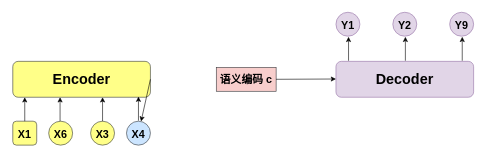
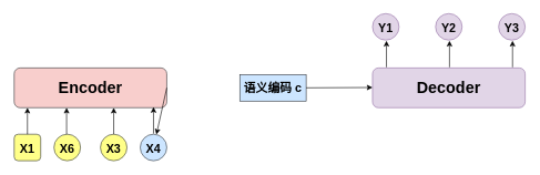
  <mxCell id="0" />
  <mxCell id="1" parent="0" />
- <mxCell id="2" value="&lt;font style=&quot;font-size: 24px&quot;&gt;&lt;b&gt;Encoder&lt;/b&gt;&lt;/font&gt;" style="rounded=1;whiteSpace=wrap;html=1;fillColor=#ffff88;strokeColor=#36393d;" vertex="1" parent="1"><mxGeometry x="20" y="102" width="230" height="60" as="geometry" /></mxCell>
+ <mxCell id="2" value="&lt;font style=&quot;font-size: 24px&quot;&gt;&lt;b&gt;Encoder&lt;/b&gt;&lt;/font&gt;" style="rounded=1;whiteSpace=wrap;html=1;fillColor=#f8cecc;strokeColor=#36393d;" vertex="1" parent="1"><mxGeometry x="20" y="102" width="230" height="60" as="geometry" /></mxCell>
  <mxCell id="3" value="&lt;font style=&quot;font-size: 24px&quot;&gt;&lt;b&gt;Decoder&lt;/b&gt;&lt;/font&gt;" style="rounded=1;whiteSpace=wrap;html=1;fillColor=#e1d5e7;strokeColor=#9673a6;" vertex="1" parent="1"><mxGeometry x="560" y="102" width="230" height="60" as="geometry" /></mxCell>
- <mxCell id="4" value="&lt;font style=&quot;font-size: 18px&quot;&gt;&lt;b&gt;语义编码 c&lt;/b&gt;&lt;/font&gt;" style="rounded=0;whiteSpace=wrap;html=1;fillColor=#f8cecc;strokeColor=#36393d;" vertex="1" parent="1"><mxGeometry x="360" y="112" width="100" height="40" as="geometry" /></mxCell>
+ <mxCell id="4" value="&lt;font style=&quot;font-size: 18px&quot;&gt;&lt;b&gt;语义编码 c&lt;/b&gt;&lt;/font&gt;" style="rounded=0;whiteSpace=wrap;html=1;fillColor=#cce5ff;strokeColor=#36393d;" vertex="1" parent="1"><mxGeometry x="360" y="112" width="100" height="40" as="geometry" /></mxCell>
  <mxCell id="5" value="&lt;font style=&quot;font-size: 18px&quot;&gt;&lt;b&gt;X1&lt;/b&gt;&lt;/font&gt;" style="whiteSpace=wrap;html=1;aspect=fixed;fontSize=24;fillColor=#ffff88;strokeColor=#36393d;rounded=1;" vertex="1" parent="1"><mxGeometry x="20" y="202" width="40" height="40" as="geometry" /></mxCell>
  <mxCell id="6" value="&lt;font style=&quot;font-size: 18px&quot;&gt;&lt;b&gt;X6&lt;/b&gt;&lt;/font&gt;" style="ellipse;whiteSpace=wrap;html=1;aspect=fixed;fontSize=24;fillColor=#ffff88;strokeColor=#36393d;" vertex="1" parent="1"><mxGeometry x="80" y="202" width="40" height="40" as="geometry" /></mxCell>
  <mxCell id="7" value="&lt;font style=&quot;font-size: 18px&quot;&gt;&lt;b&gt;X3&lt;/b&gt;&lt;/font&gt;" style="ellipse;whiteSpace=wrap;html=1;aspect=fixed;fontSize=24;fillColor=#ffff88;strokeColor=#36393d;" vertex="1" parent="1"><mxGeometry x="150" y="202" width="40" height="40" as="geometry" /></mxCell>
  <mxCell id="8" value="&lt;font style=&quot;font-size: 18px&quot;&gt;&lt;b&gt;X4&lt;/b&gt;&lt;/font&gt;" style="ellipse;whiteSpace=wrap;html=1;aspect=fixed;fontSize=24;fillColor=#cce5ff;strokeColor=#36393d;" vertex="1" parent="1"><mxGeometry x="210" y="202" width="40" height="40" as="geometry" /></mxCell>
  <mxCell id="9" value="&lt;font style=&quot;font-size: 18px&quot;&gt;&lt;b&gt;Y1&lt;/b&gt;&lt;/font&gt;" style="ellipse;whiteSpace=wrap;html=1;aspect=fixed;fontSize=24;fillColor=#e1d5e7;strokeColor=#9673a6;" vertex="1" parent="1"><mxGeometry x="560" y="20" width="40" height="40" as="geometry" /></mxCell>
  <mxCell id="10" value="" style="endArrow=classic;html=1;rounded=0;fontSize=18;exitX=0.5;exitY=0;exitDx=0;exitDy=0;" edge="1" parent="1" source="5"><mxGeometry width="50" height="50" relative="1" as="geometry"><mxPoint x="40" y="192" as="sourcePoint" /><mxPoint x="40" y="162" as="targetPoint" /></mxGeometry></mxCell>
  <mxCell id="11" value="" style="endArrow=classic;html=1;rounded=0;fontSize=18;exitX=0.5;exitY=0;exitDx=0;exitDy=0;" edge="1" parent="1"><mxGeometry width="50" height="50" relative="1" as="geometry"><mxPoint x="99" y="202" as="sourcePoint" /><mxPoint x="99" y="162" as="targetPoint" /></mxGeometry></mxCell>
  <mxCell id="12" value="" style="endArrow=classic;html=1;rounded=0;fontSize=18;exitX=0.5;exitY=0;exitDx=0;exitDy=0;" edge="1" parent="1"><mxGeometry width="50" height="50" relative="1" as="geometry"><mxPoint x="170" y="202" as="sourcePoint" /><mxPoint x="170" y="162" as="targetPoint" /></mxGeometry></mxCell>
  <mxCell id="13" value="" style="endArrow=classic;html=1;rounded=0;fontSize=18;exitX=0.5;exitY=0;exitDx=0;exitDy=0;" edge="1" parent="1"><mxGeometry width="50" height="50" relative="1" as="geometry"><mxPoint x="230" y="201" as="sourcePoint" /><mxPoint x="230" y="161" as="targetPoint" /></mxGeometry></mxCell>
  <mxCell id="14" value="" style="endArrow=classic;html=1;rounded=0;fontSize=18;" edge="1" parent="1"><mxGeometry width="50" height="50" relative="1" as="geometry"><mxPoint x="581" y="101" as="sourcePoint" /><mxPoint x="581" y="61" as="targetPoint" /></mxGeometry></mxCell>
- <mxCell id="15" value="&lt;font style=&quot;font-size: 18px&quot;&gt;&lt;b&gt;Y9&lt;/b&gt;&lt;/font&gt;" style="ellipse;whiteSpace=wrap;html=1;aspect=fixed;fontSize=24;fillColor=#e1d5e7;strokeColor=#9673a6;" vertex="1" parent="1"><mxGeometry x="750" y="20" width="40" height="40" as="geometry" /></mxCell>
+ <mxCell id="15" value="&lt;font style=&quot;font-size: 18px&quot;&gt;&lt;b&gt;Y3&lt;/b&gt;&lt;/font&gt;" style="ellipse;whiteSpace=wrap;html=1;aspect=fixed;fontSize=24;fillColor=#e1d5e7;strokeColor=#9673a6;" vertex="1" parent="1"><mxGeometry x="750" y="20" width="40" height="40" as="geometry" /></mxCell>
  <mxCell id="16" value="" style="endArrow=classic;html=1;rounded=0;fontSize=18;" edge="1" parent="1"><mxGeometry width="50" height="50" relative="1" as="geometry"><mxPoint x="771" y="101" as="sourcePoint" /><mxPoint x="771" y="61" as="targetPoint" /></mxGeometry></mxCell>
  <mxCell id="17" value="&lt;font style=&quot;font-size: 18px&quot;&gt;&lt;b&gt;Y2&lt;/b&gt;&lt;/font&gt;" style="ellipse;whiteSpace=wrap;html=1;aspect=fixed;fontSize=24;fillColor=#e1d5e7;strokeColor=#9673a6;" vertex="1" parent="1"><mxGeometry x="655" y="20" width="40" height="40" as="geometry" /></mxCell>
  <mxCell id="18" value="" style="endArrow=classic;html=1;rounded=0;fontSize=18;" edge="1" parent="1"><mxGeometry width="50" height="50" relative="1" as="geometry"><mxPoint x="676" y="101" as="sourcePoint" /><mxPoint x="676" y="61" as="targetPoint" /></mxGeometry></mxCell>
  <mxCell id="19" value="" style="endArrow=classic;html=1;rounded=0;fontSize=18;exitX=1;exitY=0.5;exitDx=0;exitDy=0;" edge="1" parent="1" source="2" target="8"><mxGeometry width="50" height="50" relative="1" as="geometry"><mxPoint x="380" y="172" as="sourcePoint" /><mxPoint x="430" y="122" as="targetPoint" /></mxGeometry></mxCell>
  <mxCell id="20" value="" style="endArrow=classic;html=1;rounded=0;fontSize=18;entryX=0;entryY=0.5;entryDx=0;entryDy=0;" edge="1" parent="1"><mxGeometry width="50" height="50" relative="1" as="geometry"><mxPoint x="460" y="132" as="sourcePoint" /><mxPoint x="560" y="131.5" as="targetPoint" /></mxGeometry></mxCell>
